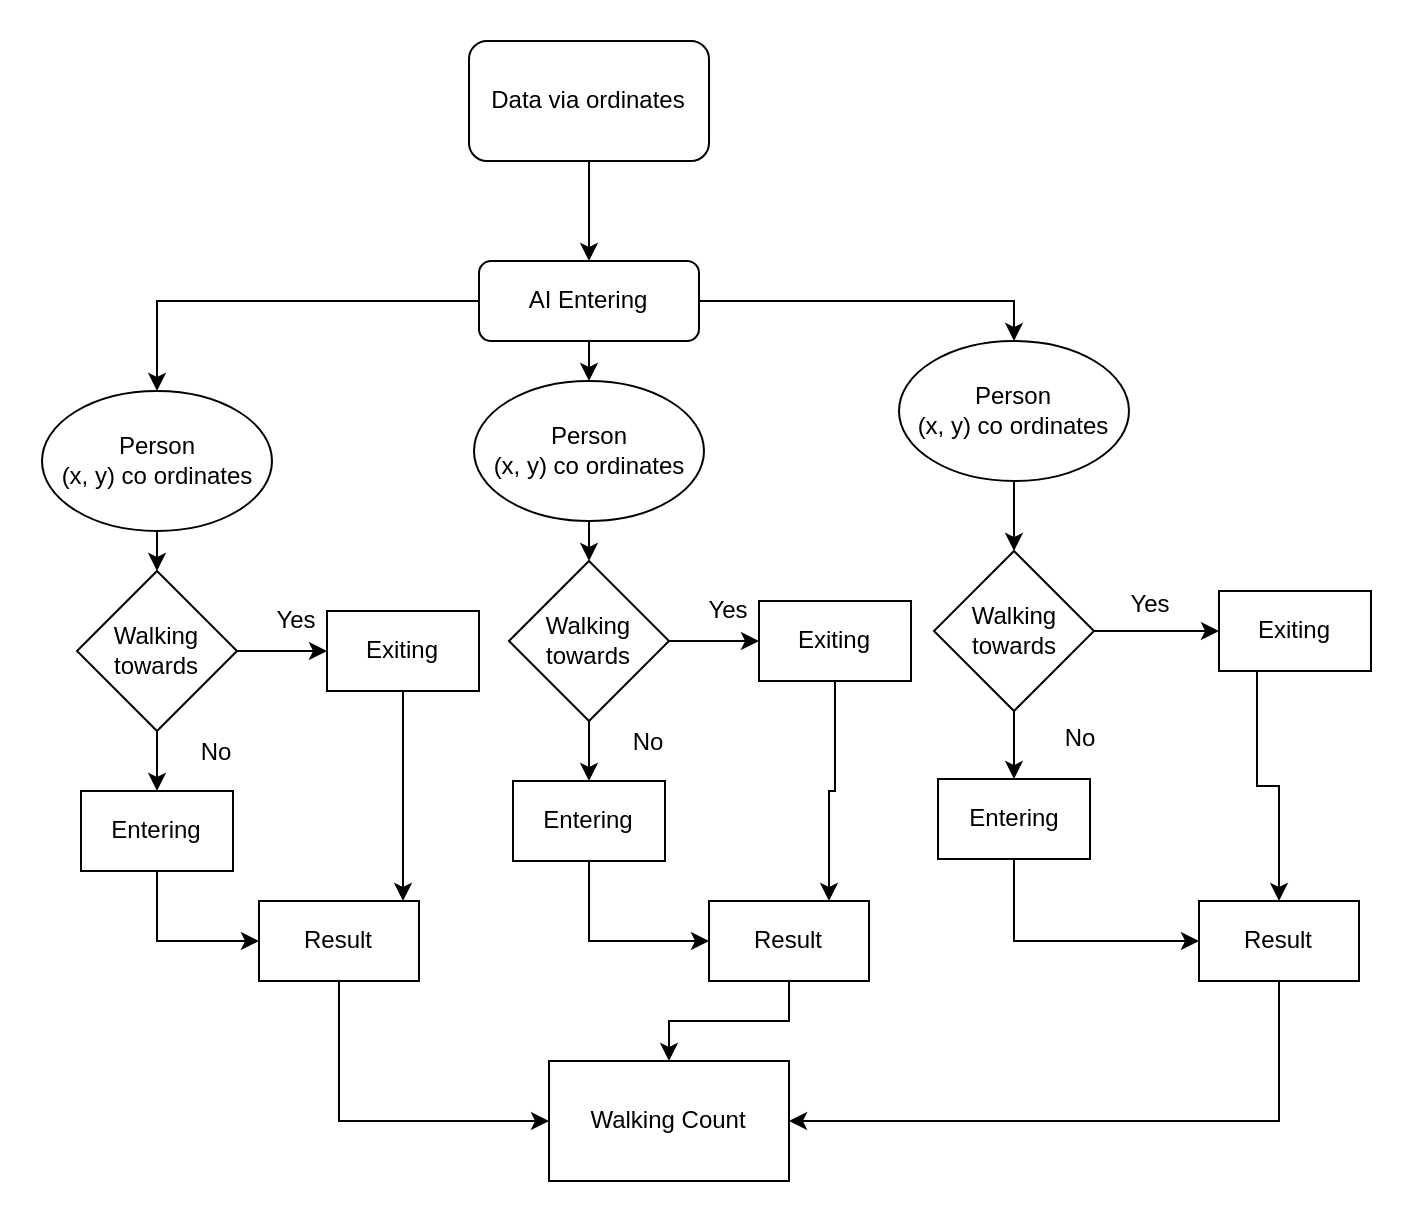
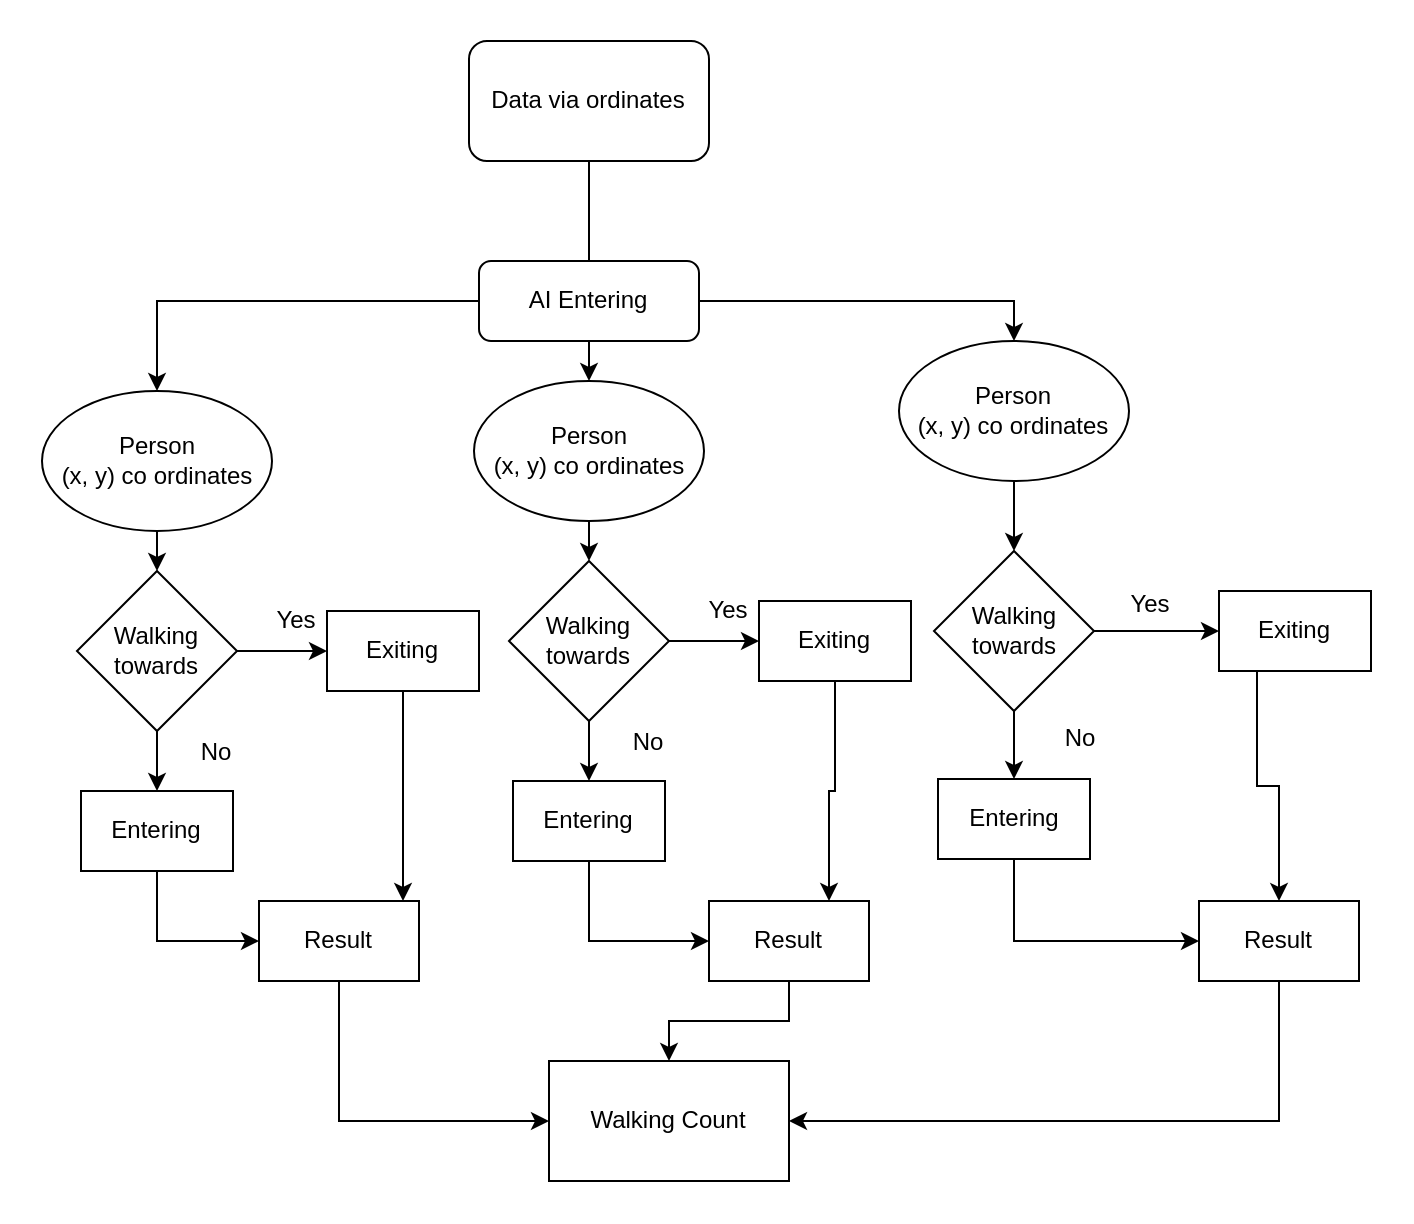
  <mxCell id="0" />
  <mxCell id="1" parent="0" />
  <mxCell id="2" style="edgeStyle=orthogonalEdgeStyle;rounded=0;orthogonalLoop=1;jettySize=auto;html=1;exitX=0.5;exitY=1;exitDx=0;exitDy=0;entryX=0.5;entryY=0;entryDx=0;entryDy=0;" edge="1" parent="1" source="5" target="9"><mxGeometry relative="1" as="geometry" /></mxCell>
  <mxCell id="3" style="edgeStyle=orthogonalEdgeStyle;rounded=0;orthogonalLoop=1;jettySize=auto;html=1;exitX=0;exitY=0.5;exitDx=0;exitDy=0;entryX=0.5;entryY=0;entryDx=0;entryDy=0;" edge="1" parent="1" source="5" target="31"><mxGeometry relative="1" as="geometry" /></mxCell>
  <mxCell id="4" style="edgeStyle=orthogonalEdgeStyle;rounded=0;orthogonalLoop=1;jettySize=auto;html=1;exitX=1;exitY=0.5;exitDx=0;exitDy=0;entryX=0.5;entryY=0;entryDx=0;entryDy=0;" edge="1" parent="1" source="5" target="20"><mxGeometry relative="1" as="geometry" /></mxCell>
  <mxCell id="5" value="AI Entering" style="rounded=1;whiteSpace=wrap;html=1;fontSize=12;glass=0;strokeWidth=1;shadow=0;" parent="1" vertex="1"><mxGeometry x="239" y="130" width="110" height="40" as="geometry" /></mxCell>
- <mxCell id="6" style="edgeStyle=orthogonalEdgeStyle;rounded=0;orthogonalLoop=1;jettySize=auto;html=1;entryX=0.5;entryY=0;entryDx=0;entryDy=0;" edge="1" parent="1" source="7" target="5"><mxGeometry relative="1" as="geometry" /></mxCell>
+ <mxCell id="6" style="edgeStyle=orthogonalEdgeStyle;rounded=0;orthogonalLoop=1;jettySize=auto;html=1;entryX=0.5;entryY=0;entryDx=0;entryDy=0;endArrow=none;" edge="1" parent="1" source="7" target="5"><mxGeometry relative="1" as="geometry" /></mxCell>
  <mxCell id="7" value="Data via ordinates" style="rounded=1;whiteSpace=wrap;html=1;" vertex="1" parent="1"><mxGeometry x="234" y="20" width="120" height="60" as="geometry" /></mxCell>
  <mxCell id="8" style="edgeStyle=orthogonalEdgeStyle;rounded=0;orthogonalLoop=1;jettySize=auto;html=1;exitX=0.5;exitY=1;exitDx=0;exitDy=0;entryX=0.5;entryY=0;entryDx=0;entryDy=0;" edge="1" parent="1" source="9" target="12"><mxGeometry relative="1" as="geometry" /></mxCell>
  <mxCell id="9" value="Person&lt;br&gt;(x, y) co ordinates" style="ellipse;whiteSpace=wrap;html=1;" vertex="1" parent="1"><mxGeometry x="236.5" y="190" width="115" height="70" as="geometry" /></mxCell>
  <mxCell id="10" style="edgeStyle=orthogonalEdgeStyle;rounded=0;orthogonalLoop=1;jettySize=auto;html=1;exitX=1;exitY=0.5;exitDx=0;exitDy=0;entryX=0;entryY=0.5;entryDx=0;entryDy=0;" edge="1" parent="1" source="12" target="14"><mxGeometry relative="1" as="geometry" /></mxCell>
  <mxCell id="11" style="edgeStyle=orthogonalEdgeStyle;rounded=0;orthogonalLoop=1;jettySize=auto;html=1;exitX=0.5;exitY=1;exitDx=0;exitDy=0;entryX=0.5;entryY=0;entryDx=0;entryDy=0;" edge="1" parent="1" source="12" target="16"><mxGeometry relative="1" as="geometry" /></mxCell>
  <mxCell id="12" value="Walking towards" style="rhombus;whiteSpace=wrap;html=1;" vertex="1" parent="1"><mxGeometry x="254" y="280" width="80" height="80" as="geometry" /></mxCell>
  <mxCell id="13" style="edgeStyle=orthogonalEdgeStyle;rounded=0;orthogonalLoop=1;jettySize=auto;html=1;exitX=0.5;exitY=1;exitDx=0;exitDy=0;entryX=0.75;entryY=0;entryDx=0;entryDy=0;" edge="1" parent="1" source="14" target="45"><mxGeometry relative="1" as="geometry" /></mxCell>
  <mxCell id="14" value="Exiting" style="rounded=0;whiteSpace=wrap;html=1;" vertex="1" parent="1"><mxGeometry x="379" y="300" width="76" height="40" as="geometry" /></mxCell>
  <mxCell id="15" style="edgeStyle=orthogonalEdgeStyle;rounded=0;orthogonalLoop=1;jettySize=auto;html=1;exitX=0.5;exitY=1;exitDx=0;exitDy=0;entryX=0;entryY=0.5;entryDx=0;entryDy=0;" edge="1" parent="1" source="16" target="45"><mxGeometry relative="1" as="geometry" /></mxCell>
  <mxCell id="16" value="Entering" style="rounded=0;whiteSpace=wrap;html=1;" vertex="1" parent="1"><mxGeometry x="256" y="390" width="76" height="40" as="geometry" /></mxCell>
  <mxCell id="17" value="Yes" style="text;html=1;strokeColor=none;fillColor=none;align=center;verticalAlign=middle;whiteSpace=wrap;rounded=0;" vertex="1" parent="1"><mxGeometry x="334" y="290" width="60" height="30" as="geometry" /></mxCell>
  <mxCell id="18" value="No" style="text;html=1;strokeColor=none;fillColor=none;align=center;verticalAlign=middle;whiteSpace=wrap;rounded=0;" vertex="1" parent="1"><mxGeometry x="294" y="356" width="60" height="30" as="geometry" /></mxCell>
  <mxCell id="19" style="edgeStyle=orthogonalEdgeStyle;rounded=0;orthogonalLoop=1;jettySize=auto;html=1;exitX=0.5;exitY=1;exitDx=0;exitDy=0;entryX=0.5;entryY=0;entryDx=0;entryDy=0;" edge="1" source="20" target="23" parent="1"><mxGeometry relative="1" as="geometry" /></mxCell>
  <mxCell id="20" value="Person&lt;br&gt;(x, y) co ordinates" style="ellipse;whiteSpace=wrap;html=1;" vertex="1" parent="1"><mxGeometry x="449" y="170" width="115" height="70" as="geometry" /></mxCell>
  <mxCell id="21" style="edgeStyle=orthogonalEdgeStyle;rounded=0;orthogonalLoop=1;jettySize=auto;html=1;exitX=1;exitY=0.5;exitDx=0;exitDy=0;entryX=0;entryY=0.5;entryDx=0;entryDy=0;" edge="1" source="23" target="25" parent="1"><mxGeometry relative="1" as="geometry" /></mxCell>
  <mxCell id="22" style="edgeStyle=orthogonalEdgeStyle;rounded=0;orthogonalLoop=1;jettySize=auto;html=1;exitX=0.5;exitY=1;exitDx=0;exitDy=0;entryX=0.5;entryY=0;entryDx=0;entryDy=0;" edge="1" source="23" target="27" parent="1"><mxGeometry relative="1" as="geometry" /></mxCell>
  <mxCell id="23" value="Walking towards" style="rhombus;whiteSpace=wrap;html=1;" vertex="1" parent="1"><mxGeometry x="466.5" y="275" width="80" height="80" as="geometry" /></mxCell>
  <mxCell id="24" style="edgeStyle=orthogonalEdgeStyle;rounded=0;orthogonalLoop=1;jettySize=auto;html=1;exitX=0.25;exitY=1;exitDx=0;exitDy=0;" edge="1" parent="1" source="25" target="47"><mxGeometry relative="1" as="geometry" /></mxCell>
  <mxCell id="25" value="Exiting" style="rounded=0;whiteSpace=wrap;html=1;" vertex="1" parent="1"><mxGeometry x="609" y="295" width="76" height="40" as="geometry" /></mxCell>
  <mxCell id="26" style="edgeStyle=orthogonalEdgeStyle;rounded=0;orthogonalLoop=1;jettySize=auto;html=1;exitX=0.5;exitY=1;exitDx=0;exitDy=0;entryX=0;entryY=0.5;entryDx=0;entryDy=0;" edge="1" parent="1" source="27" target="47"><mxGeometry relative="1" as="geometry" /></mxCell>
  <mxCell id="27" value="Entering" style="rounded=0;whiteSpace=wrap;html=1;" vertex="1" parent="1"><mxGeometry x="468.5" y="389" width="76" height="40" as="geometry" /></mxCell>
  <mxCell id="28" value="Yes" style="text;html=1;strokeColor=none;fillColor=none;align=center;verticalAlign=middle;whiteSpace=wrap;rounded=0;" vertex="1" parent="1"><mxGeometry x="544.5" y="287" width="60" height="30" as="geometry" /></mxCell>
  <mxCell id="29" value="No" style="text;html=1;strokeColor=none;fillColor=none;align=center;verticalAlign=middle;whiteSpace=wrap;rounded=0;" vertex="1" parent="1"><mxGeometry x="510" y="354" width="60" height="30" as="geometry" /></mxCell>
  <mxCell id="30" style="edgeStyle=orthogonalEdgeStyle;rounded=0;orthogonalLoop=1;jettySize=auto;html=1;exitX=0.5;exitY=1;exitDx=0;exitDy=0;entryX=0.5;entryY=0;entryDx=0;entryDy=0;" edge="1" source="31" target="34" parent="1"><mxGeometry relative="1" as="geometry" /></mxCell>
  <mxCell id="31" value="Person&lt;br&gt;(x, y) co ordinates" style="ellipse;whiteSpace=wrap;html=1;" vertex="1" parent="1"><mxGeometry x="20.5" y="195" width="115" height="70" as="geometry" /></mxCell>
  <mxCell id="32" style="edgeStyle=orthogonalEdgeStyle;rounded=0;orthogonalLoop=1;jettySize=auto;html=1;exitX=1;exitY=0.5;exitDx=0;exitDy=0;entryX=0;entryY=0.5;entryDx=0;entryDy=0;" edge="1" source="34" target="36" parent="1"><mxGeometry relative="1" as="geometry" /></mxCell>
  <mxCell id="33" style="edgeStyle=orthogonalEdgeStyle;rounded=0;orthogonalLoop=1;jettySize=auto;html=1;exitX=0.5;exitY=1;exitDx=0;exitDy=0;entryX=0.5;entryY=0;entryDx=0;entryDy=0;" edge="1" source="34" target="38" parent="1"><mxGeometry relative="1" as="geometry" /></mxCell>
  <mxCell id="34" value="Walking towards" style="rhombus;whiteSpace=wrap;html=1;" vertex="1" parent="1"><mxGeometry x="38" y="285" width="80" height="80" as="geometry" /></mxCell>
  <mxCell id="35" style="edgeStyle=orthogonalEdgeStyle;rounded=0;orthogonalLoop=1;jettySize=auto;html=1;exitX=0.5;exitY=1;exitDx=0;exitDy=0;entryX=0.9;entryY=0;entryDx=0;entryDy=0;entryPerimeter=0;" edge="1" parent="1" source="36" target="43"><mxGeometry relative="1" as="geometry" /></mxCell>
  <mxCell id="36" value="Exiting" style="rounded=0;whiteSpace=wrap;html=1;" vertex="1" parent="1"><mxGeometry x="163" y="305" width="76" height="40" as="geometry" /></mxCell>
  <mxCell id="37" style="edgeStyle=orthogonalEdgeStyle;rounded=0;orthogonalLoop=1;jettySize=auto;html=1;exitX=0.5;exitY=1;exitDx=0;exitDy=0;entryX=0;entryY=0.5;entryDx=0;entryDy=0;" edge="1" parent="1" source="38" target="43"><mxGeometry relative="1" as="geometry" /></mxCell>
  <mxCell id="38" value="Entering" style="rounded=0;whiteSpace=wrap;html=1;" vertex="1" parent="1"><mxGeometry x="40" y="395" width="76" height="40" as="geometry" /></mxCell>
  <mxCell id="39" value="Yes" style="text;html=1;strokeColor=none;fillColor=none;align=center;verticalAlign=middle;whiteSpace=wrap;rounded=0;" vertex="1" parent="1"><mxGeometry x="118" y="295" width="60" height="30" as="geometry" /></mxCell>
  <mxCell id="40" value="No" style="text;html=1;strokeColor=none;fillColor=none;align=center;verticalAlign=middle;whiteSpace=wrap;rounded=0;" vertex="1" parent="1"><mxGeometry x="78" y="361" width="60" height="30" as="geometry" /></mxCell>
  <mxCell id="41" value="Walking Count" style="rounded=0;whiteSpace=wrap;html=1;" vertex="1" parent="1"><mxGeometry x="274" y="530" width="120" height="60" as="geometry" /></mxCell>
  <mxCell id="42" style="edgeStyle=orthogonalEdgeStyle;rounded=0;orthogonalLoop=1;jettySize=auto;html=1;exitX=0.5;exitY=1;exitDx=0;exitDy=0;entryX=0;entryY=0.5;entryDx=0;entryDy=0;" edge="1" parent="1" source="43" target="41"><mxGeometry relative="1" as="geometry" /></mxCell>
  <mxCell id="43" value="Result" style="rounded=0;whiteSpace=wrap;html=1;" vertex="1" parent="1"><mxGeometry x="129" y="450" width="80" height="40" as="geometry" /></mxCell>
  <mxCell id="44" style="edgeStyle=orthogonalEdgeStyle;rounded=0;orthogonalLoop=1;jettySize=auto;html=1;exitX=0.5;exitY=1;exitDx=0;exitDy=0;entryX=0.5;entryY=0;entryDx=0;entryDy=0;" edge="1" parent="1" source="45" target="41"><mxGeometry relative="1" as="geometry" /></mxCell>
  <mxCell id="45" value="Result" style="rounded=0;whiteSpace=wrap;html=1;" vertex="1" parent="1"><mxGeometry x="354" y="450" width="80" height="40" as="geometry" /></mxCell>
  <mxCell id="46" style="edgeStyle=orthogonalEdgeStyle;rounded=0;orthogonalLoop=1;jettySize=auto;html=1;exitX=0.5;exitY=1;exitDx=0;exitDy=0;entryX=1;entryY=0.5;entryDx=0;entryDy=0;" edge="1" parent="1" source="47" target="41"><mxGeometry relative="1" as="geometry" /></mxCell>
  <mxCell id="47" value="Result" style="rounded=0;whiteSpace=wrap;html=1;" vertex="1" parent="1"><mxGeometry x="599" y="450" width="80" height="40" as="geometry" /></mxCell>
